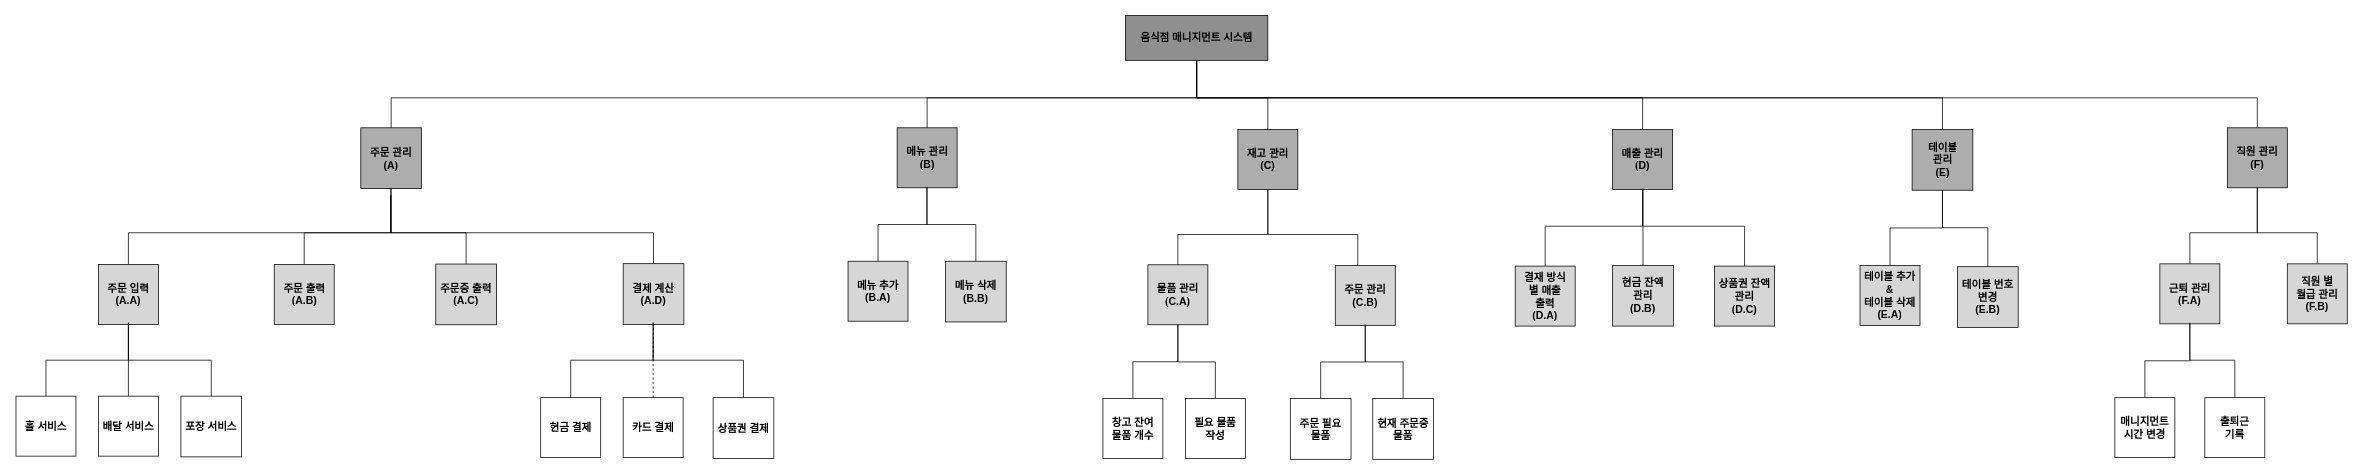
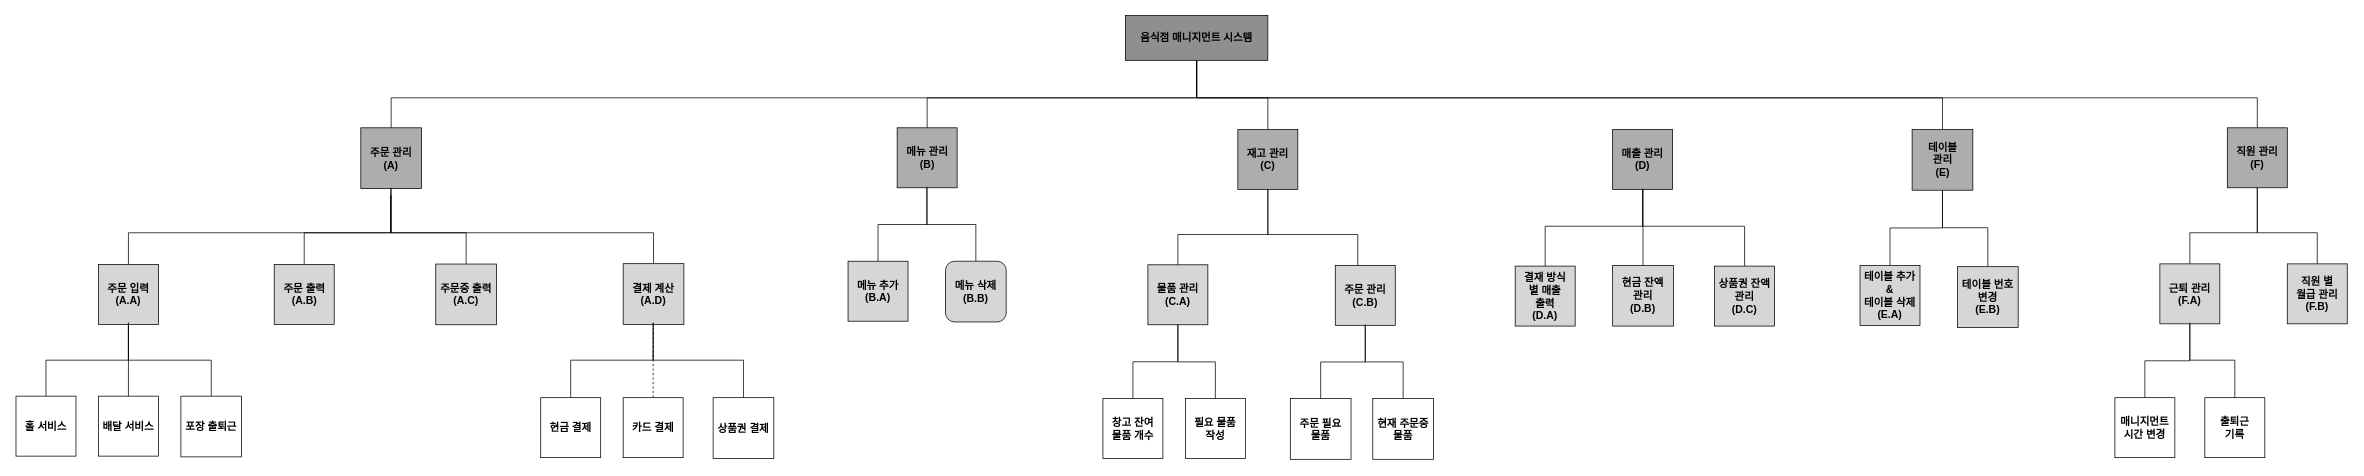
  <mxCell id="0" />
  <mxCell id="1" parent="0" />
  <mxCell id="2" style="edgeStyle=orthogonalEdgeStyle;rounded=0;orthogonalLoop=1;jettySize=auto;html=1;entryX=0.5;entryY=1;entryDx=0;entryDy=0;endArrow=none;endFill=0;" edge="1" parent="1" source="3" target="68"><mxGeometry relative="1" as="geometry"><Array as="points"><mxPoint x="3010" y="130" /><mxPoint x="1595" y="130" /></Array></mxGeometry></mxCell>
  <mxCell id="3" value="직원 관리&lt;br&gt;(F)" style="whiteSpace=wrap;html=1;aspect=fixed;fontStyle=1;fontSize=14;fillColor=#ADADAD;" parent="1" vertex="1"><mxGeometry x="2970" y="170" width="80" height="80" as="geometry" /></mxCell>
  <mxCell id="4" style="edgeStyle=orthogonalEdgeStyle;rounded=0;orthogonalLoop=1;jettySize=auto;html=1;entryX=0.5;entryY=1;entryDx=0;entryDy=0;endArrow=none;endFill=0;" edge="1" parent="1" source="5" target="68"><mxGeometry relative="1" as="geometry"><Array as="points"><mxPoint x="1236" y="130" /><mxPoint x="1595" y="130" /></Array></mxGeometry></mxCell>
  <mxCell id="5" value="메뉴 관리&lt;br&gt;(B)" style="whiteSpace=wrap;html=1;aspect=fixed;fontStyle=1;fontSize=14;fillColor=#ADADAD;" parent="1" vertex="1"><mxGeometry x="1195.5" y="170" width="80" height="80" as="geometry" /></mxCell>
  <mxCell id="6" style="edgeStyle=orthogonalEdgeStyle;rounded=0;orthogonalLoop=1;jettySize=auto;html=1;entryX=0.5;entryY=1;entryDx=0;entryDy=0;endArrow=none;endFill=0;" edge="1" parent="1" source="7" target="68"><mxGeometry relative="1" as="geometry"><Array as="points"><mxPoint x="521" y="130" /><mxPoint x="1595" y="130" /></Array></mxGeometry></mxCell>
  <mxCell id="7" value="주문 관리&lt;br&gt;(A)" style="whiteSpace=wrap;html=1;aspect=fixed;fontStyle=1;fontSize=14;fillColor=#ADADAD;" parent="1" vertex="1"><mxGeometry x="480" y="170" width="81" height="81" as="geometry" /></mxCell>
  <mxCell id="8" style="edgeStyle=orthogonalEdgeStyle;rounded=0;orthogonalLoop=1;jettySize=auto;html=1;entryX=0.5;entryY=1;entryDx=0;entryDy=0;endArrow=none;endFill=0;" edge="1" parent="1" source="9" target="68"><mxGeometry relative="1" as="geometry"><Array as="points"><mxPoint x="1690" y="130" /><mxPoint x="1595" y="130" /></Array></mxGeometry></mxCell>
  <mxCell id="9" value="재고 관리&lt;br&gt;(C)" style="whiteSpace=wrap;html=1;aspect=fixed;fontStyle=1;fontSize=14;fillColor=#ADADAD;" parent="1" vertex="1"><mxGeometry x="1650" y="172.25" width="80" height="80" as="geometry" /></mxCell>
- <mxCell id="10" style="edgeStyle=orthogonalEdgeStyle;rounded=0;orthogonalLoop=1;jettySize=auto;html=1;entryX=0.5;entryY=1;entryDx=0;entryDy=0;endArrow=none;endFill=0;" edge="1" parent="1" source="11" target="68"><mxGeometry relative="1" as="geometry"><Array as="points"><mxPoint x="2190" y="130" /><mxPoint x="1595" y="130" /></Array></mxGeometry></mxCell>
  <mxCell id="11" value="매출 관리&lt;br&gt;(D)" style="whiteSpace=wrap;html=1;aspect=fixed;fontStyle=1;fontSize=14;fillColor=#ADADAD;" parent="1" vertex="1"><mxGeometry x="2150" y="172.25" width="80" height="80" as="geometry" /></mxCell>
  <mxCell id="12" style="edgeStyle=orthogonalEdgeStyle;rounded=0;orthogonalLoop=1;jettySize=auto;html=1;entryX=0.5;entryY=1;entryDx=0;entryDy=0;fontSize=14;endArrow=none;endFill=0;" parent="1" source="13" target="3" edge="1"><mxGeometry relative="1" as="geometry"><Array as="points"><mxPoint x="2920" y="310" /><mxPoint x="3010" y="310" /></Array></mxGeometry></mxCell>
  <mxCell id="13" value="근퇴 관리&lt;br&gt;(F.A)" style="whiteSpace=wrap;html=1;aspect=fixed;fontStyle=1;fontSize=14;fillColor=#D6D6D6;" parent="1" vertex="1"><mxGeometry x="2880" y="351.5" width="80" height="80" as="geometry" /></mxCell>
  <mxCell id="14" style="edgeStyle=orthogonalEdgeStyle;rounded=0;orthogonalLoop=1;jettySize=auto;html=1;entryX=0.5;entryY=1;entryDx=0;entryDy=0;fontSize=14;endArrow=none;endFill=0;" parent="1" source="15" target="3" edge="1"><mxGeometry relative="1" as="geometry"><Array as="points"><mxPoint x="3090" y="310" /><mxPoint x="3010" y="310" /></Array></mxGeometry></mxCell>
  <mxCell id="15" value="직원 별&lt;br&gt;월급 관리&lt;br&gt;(F.B)" style="whiteSpace=wrap;html=1;aspect=fixed;fontStyle=1;fontSize=14;fillColor=#D6D6D6;" parent="1" vertex="1"><mxGeometry x="3050" y="351.5" width="80" height="80" as="geometry" /></mxCell>
  <mxCell id="16" style="edgeStyle=orthogonalEdgeStyle;rounded=0;orthogonalLoop=1;jettySize=auto;html=1;entryX=0.5;entryY=1;entryDx=0;entryDy=0;fontSize=14;endArrow=none;endFill=0;" parent="1" source="17" target="13" edge="1"><mxGeometry relative="1" as="geometry" /></mxCell>
  <mxCell id="17" value="매니지먼트&lt;br&gt;시간 변경" style="whiteSpace=wrap;html=1;aspect=fixed;fontStyle=1;fontSize=14;" parent="1" vertex="1"><mxGeometry x="2820" y="530" width="80" height="80" as="geometry" /></mxCell>
  <mxCell id="18" style="edgeStyle=orthogonalEdgeStyle;rounded=0;orthogonalLoop=1;jettySize=auto;html=1;fontSize=14;endArrow=none;endFill=0;" parent="1" source="19" edge="1"><mxGeometry relative="1" as="geometry"><mxPoint x="2920" y="430" as="targetPoint" /><Array as="points"><mxPoint x="2980" y="480" /><mxPoint x="2920" y="480" /></Array></mxGeometry></mxCell>
  <mxCell id="19" value="출퇴근&lt;br&gt;기록" style="whiteSpace=wrap;html=1;aspect=fixed;fontStyle=1;fontSize=14;" parent="1" vertex="1"><mxGeometry x="2940" y="530" width="80" height="80" as="geometry" /></mxCell>
  <mxCell id="20" style="edgeStyle=orthogonalEdgeStyle;rounded=0;orthogonalLoop=1;jettySize=auto;html=1;entryX=0.5;entryY=1;entryDx=0;entryDy=0;fontSize=14;endArrow=none;endFill=0;" parent="1" source="21" target="9" edge="1"><mxGeometry relative="1" as="geometry"><Array as="points"><mxPoint x="1570" y="312.25" /><mxPoint x="1690" y="312.25" /></Array></mxGeometry></mxCell>
  <mxCell id="21" value="물품 관리&lt;br&gt;(C.A)" style="whiteSpace=wrap;html=1;aspect=fixed;fontStyle=1;fontSize=14;fillColor=#D6D6D6;" parent="1" vertex="1"><mxGeometry x="1530" y="352.75" width="80" height="80" as="geometry" /></mxCell>
  <mxCell id="22" style="edgeStyle=orthogonalEdgeStyle;rounded=0;orthogonalLoop=1;jettySize=auto;html=1;entryX=0.5;entryY=1;entryDx=0;entryDy=0;fontSize=14;endArrow=none;endFill=0;" parent="1" source="23" target="9" edge="1"><mxGeometry relative="1" as="geometry"><Array as="points"><mxPoint x="1810" y="312.25" /><mxPoint x="1690" y="312.25" /></Array></mxGeometry></mxCell>
  <mxCell id="23" value="주문 관리&lt;br&gt;(C.B)" style="whiteSpace=wrap;html=1;aspect=fixed;fontStyle=1;fontSize=14;fillColor=#D6D6D6;" parent="1" vertex="1"><mxGeometry x="1780" y="353.5" width="80" height="80" as="geometry" /></mxCell>
  <mxCell id="24" style="edgeStyle=orthogonalEdgeStyle;rounded=0;orthogonalLoop=1;jettySize=auto;html=1;fontSize=14;endArrow=none;endFill=0;" parent="1" source="25" edge="1"><mxGeometry relative="1" as="geometry"><mxPoint x="1570" y="432.25" as="targetPoint" /><Array as="points"><mxPoint x="1620" y="482.25" /><mxPoint x="1570" y="482.25" /></Array></mxGeometry></mxCell>
  <mxCell id="25" value="필요 물품&lt;br&gt;작성" style="whiteSpace=wrap;html=1;aspect=fixed;fontStyle=1;fontSize=14;" parent="1" vertex="1"><mxGeometry x="1580" y="531.25" width="80" height="80" as="geometry" /></mxCell>
  <mxCell id="26" style="edgeStyle=orthogonalEdgeStyle;rounded=0;orthogonalLoop=1;jettySize=auto;html=1;entryX=0.5;entryY=1;entryDx=0;entryDy=0;fontSize=14;endArrow=none;endFill=0;" parent="1" source="27" target="21" edge="1"><mxGeometry relative="1" as="geometry" /></mxCell>
  <mxCell id="27" value="창고 잔여&lt;br&gt;물품 개수" style="whiteSpace=wrap;html=1;aspect=fixed;fontStyle=1;fontSize=14;" parent="1" vertex="1"><mxGeometry x="1470" y="531.25" width="80" height="80" as="geometry" /></mxCell>
  <mxCell id="28" style="edgeStyle=orthogonalEdgeStyle;rounded=0;orthogonalLoop=1;jettySize=auto;html=1;fontSize=14;endArrow=none;endFill=0;" parent="1" source="29" edge="1"><mxGeometry relative="1" as="geometry"><mxPoint x="1820" y="432.25" as="targetPoint" /><Array as="points"><mxPoint x="1871" y="482.25" /><mxPoint x="1820" y="482.25" /><mxPoint x="1820" y="432.25" /></Array></mxGeometry></mxCell>
  <mxCell id="29" value="현재 주문중 물품" style="whiteSpace=wrap;html=1;aspect=fixed;fontStyle=1;fontSize=14;" parent="1" vertex="1"><mxGeometry x="1830" y="531.25" width="81" height="81" as="geometry" /></mxCell>
  <mxCell id="30" style="edgeStyle=orthogonalEdgeStyle;rounded=0;orthogonalLoop=1;jettySize=auto;html=1;entryX=0.5;entryY=1;entryDx=0;entryDy=0;fontSize=14;endArrow=none;endFill=0;" parent="1" source="31" target="23" edge="1"><mxGeometry relative="1" as="geometry" /></mxCell>
  <mxCell id="31" value="주문 필요&lt;br&gt;물품" style="whiteSpace=wrap;html=1;aspect=fixed;fontStyle=1;fontSize=14;" parent="1" vertex="1"><mxGeometry x="1720" y="531.25" width="81" height="81" as="geometry" /></mxCell>
  <mxCell id="32" style="edgeStyle=orthogonalEdgeStyle;rounded=0;orthogonalLoop=1;jettySize=auto;html=1;entryX=0.5;entryY=1;entryDx=0;entryDy=0;fontSize=14;endArrow=none;endFill=0;" parent="1" source="33" target="7" edge="1"><mxGeometry relative="1" as="geometry"><Array as="points"><mxPoint x="170" y="310" /><mxPoint x="521" y="310" /></Array></mxGeometry></mxCell>
  <mxCell id="33" value="주문 입력&lt;br&gt;(A.A)" style="whiteSpace=wrap;html=1;aspect=fixed;fontStyle=1;fontSize=14;fillColor=#D6D6D6;" parent="1" vertex="1"><mxGeometry x="130" y="352.25" width="80" height="80" as="geometry" /></mxCell>
  <mxCell id="34" style="edgeStyle=orthogonalEdgeStyle;rounded=0;orthogonalLoop=1;jettySize=auto;html=1;fontSize=14;endArrow=none;endFill=0;" parent="1" source="35" edge="1"><mxGeometry relative="1" as="geometry"><mxPoint x="520" y="260" as="targetPoint" /><Array as="points"><mxPoint x="405" y="310" /><mxPoint x="520" y="310" /></Array></mxGeometry></mxCell>
  <mxCell id="35" value="주문 출력&lt;br&gt;(A.B)" style="whiteSpace=wrap;html=1;aspect=fixed;fontStyle=1;fontSize=14;fillColor=#D6D6D6;" parent="1" vertex="1"><mxGeometry x="364.5" y="352.25" width="80" height="80" as="geometry" /></mxCell>
  <mxCell id="36" style="edgeStyle=orthogonalEdgeStyle;rounded=0;orthogonalLoop=1;jettySize=auto;html=1;fontSize=14;endArrow=none;endFill=0;" parent="1" source="37" edge="1"><mxGeometry relative="1" as="geometry"><mxPoint x="170" y="430" as="targetPoint" /></mxGeometry></mxCell>
  <mxCell id="37" value="배달 서비스" style="whiteSpace=wrap;html=1;aspect=fixed;fontStyle=1;fontSize=14;" parent="1" vertex="1"><mxGeometry x="130" y="528" width="80" height="80" as="geometry" /></mxCell>
  <mxCell id="38" style="edgeStyle=orthogonalEdgeStyle;rounded=0;orthogonalLoop=1;jettySize=auto;html=1;entryX=0.5;entryY=1;entryDx=0;entryDy=0;fontSize=14;endArrow=none;endFill=0;" parent="1" source="39" target="33" edge="1"><mxGeometry relative="1" as="geometry"><Array as="points"><mxPoint x="60" y="480" /><mxPoint x="170" y="480" /></Array></mxGeometry></mxCell>
  <mxCell id="39" value="홀 서비스" style="whiteSpace=wrap;html=1;aspect=fixed;fontStyle=1;fontSize=14;" parent="1" vertex="1"><mxGeometry x="20" y="528" width="80" height="80" as="geometry" /></mxCell>
  <mxCell id="40" style="edgeStyle=orthogonalEdgeStyle;rounded=0;orthogonalLoop=1;jettySize=auto;html=1;fontSize=14;endArrow=none;endFill=0;" parent="1" source="41" edge="1"><mxGeometry relative="1" as="geometry"><mxPoint x="520" y="260" as="targetPoint" /><Array as="points"><mxPoint x="621" y="310" /><mxPoint x="520" y="310" /></Array></mxGeometry></mxCell>
  <mxCell id="41" value="주문중 출력&lt;br&gt;(A.C)" style="whiteSpace=wrap;html=1;aspect=fixed;fontStyle=1;fontSize=14;fillColor=#D6D6D6;" parent="1" vertex="1"><mxGeometry x="580" y="351.75" width="81" height="81" as="geometry" /></mxCell>
  <mxCell id="42" style="edgeStyle=orthogonalEdgeStyle;rounded=0;orthogonalLoop=1;jettySize=auto;html=1;fontSize=14;endArrow=none;endFill=0;" parent="1" source="43" edge="1"><mxGeometry relative="1" as="geometry"><mxPoint x="170" y="430" as="targetPoint" /><Array as="points"><mxPoint x="281" y="480" /><mxPoint x="170" y="480" /></Array></mxGeometry></mxCell>
- <mxCell id="43" value="포장 서비스" style="whiteSpace=wrap;html=1;aspect=fixed;fontStyle=1;fontSize=14;" parent="1" vertex="1"><mxGeometry x="240" y="528" width="81" height="81" as="geometry" /></mxCell>
+ <mxCell id="43" value="포장 출퇴근" style="whiteSpace=wrap;html=1;aspect=fixed;fontStyle=1;fontSize=14;" parent="1" vertex="1"><mxGeometry x="240" y="528" width="81" height="81" as="geometry" /></mxCell>
  <mxCell id="44" style="edgeStyle=orthogonalEdgeStyle;rounded=0;orthogonalLoop=1;jettySize=auto;html=1;fontSize=14;endArrow=none;endFill=0;" parent="1" source="45" edge="1"><mxGeometry relative="1" as="geometry"><mxPoint x="520" y="250" as="targetPoint" /><Array as="points"><mxPoint x="871" y="310" /><mxPoint x="520" y="310" /></Array></mxGeometry></mxCell>
  <mxCell id="45" value="결제 계산&lt;br&gt;(A.D)" style="whiteSpace=wrap;html=1;aspect=fixed;fontStyle=1;fontSize=14;fillColor=#D6D6D6;" parent="1" vertex="1"><mxGeometry x="830" y="351.25" width="81" height="81" as="geometry" /></mxCell>
  <mxCell id="46" style="edgeStyle=orthogonalEdgeStyle;rounded=0;orthogonalLoop=1;jettySize=auto;html=1;entryX=0.5;entryY=1;entryDx=0;entryDy=0;fontSize=14;endArrow=none;endFill=0;dashed=1;" parent="1" source="47" target="45" edge="1"><mxGeometry relative="1" as="geometry" /></mxCell>
  <mxCell id="47" value="카드&amp;nbsp;결제" style="whiteSpace=wrap;html=1;aspect=fixed;fontStyle=1;fontSize=14;" parent="1" vertex="1"><mxGeometry x="830" y="530" width="80" height="80" as="geometry" /></mxCell>
  <mxCell id="48" style="edgeStyle=orthogonalEdgeStyle;rounded=0;orthogonalLoop=1;jettySize=auto;html=1;fontSize=14;endArrow=none;endFill=0;" parent="1" source="49" edge="1"><mxGeometry relative="1" as="geometry"><mxPoint x="870" y="430" as="targetPoint" /><Array as="points"><mxPoint x="760" y="480" /><mxPoint x="870" y="480" /></Array></mxGeometry></mxCell>
  <mxCell id="49" value="현금 결제" style="whiteSpace=wrap;html=1;aspect=fixed;fontStyle=1;fontSize=14;" parent="1" vertex="1"><mxGeometry x="720" y="530" width="80" height="80" as="geometry" /></mxCell>
  <mxCell id="50" style="edgeStyle=orthogonalEdgeStyle;rounded=0;orthogonalLoop=1;jettySize=auto;html=1;fontSize=14;endArrow=none;endFill=0;" parent="1" source="51" edge="1"><mxGeometry relative="1" as="geometry"><mxPoint x="870" y="430" as="targetPoint" /><Array as="points"><mxPoint x="991" y="480" /><mxPoint x="870" y="480" /></Array></mxGeometry></mxCell>
  <mxCell id="51" value="상품권&amp;nbsp;결제" style="whiteSpace=wrap;html=1;aspect=fixed;fontStyle=1;fontSize=14;" parent="1" vertex="1"><mxGeometry x="950" y="530" width="81" height="81" as="geometry" /></mxCell>
  <mxCell id="52" style="edgeStyle=orthogonalEdgeStyle;rounded=0;orthogonalLoop=1;jettySize=auto;html=1;entryX=0.5;entryY=1;entryDx=0;entryDy=0;endArrow=none;endFill=0;" edge="1" parent="1" source="53" target="68"><mxGeometry relative="1" as="geometry"><Array as="points"><mxPoint x="2590" y="130" /><mxPoint x="1595" y="130" /></Array></mxGeometry></mxCell>
  <mxCell id="53" value="테이블&lt;br&gt;관리&lt;br&gt;(E)" style="whiteSpace=wrap;html=1;aspect=fixed;fontStyle=1;fontSize=14;fillColor=#ADADAD;" parent="1" vertex="1"><mxGeometry x="2549.5" y="172.25" width="81" height="81" as="geometry" /></mxCell>
  <mxCell id="54" style="edgeStyle=orthogonalEdgeStyle;rounded=0;orthogonalLoop=1;jettySize=auto;html=1;entryX=0.5;entryY=1;entryDx=0;entryDy=0;fontSize=14;endArrow=none;endFill=0;" parent="1" source="55" target="53" edge="1"><mxGeometry relative="1" as="geometry" /></mxCell>
  <mxCell id="55" value="테이블 추가&lt;br&gt;&amp;amp;&lt;br&gt;테이블 삭제&lt;br&gt;(E.A)" style="whiteSpace=wrap;html=1;aspect=fixed;fontStyle=1;fontSize=14;fillColor=#D6D6D6;" parent="1" vertex="1"><mxGeometry x="2480" y="353.75" width="80" height="80" as="geometry" /></mxCell>
  <mxCell id="56" style="edgeStyle=orthogonalEdgeStyle;rounded=0;orthogonalLoop=1;jettySize=auto;html=1;fontSize=14;endArrow=none;endFill=0;" parent="1" edge="1"><mxGeometry relative="1" as="geometry"><mxPoint x="2590" y="253.25" as="targetPoint" /><mxPoint x="2650.5" y="356.25" as="sourcePoint" /><Array as="points"><mxPoint x="2651" y="303.25" /><mxPoint x="2590" y="303.25" /></Array></mxGeometry></mxCell>
  <mxCell id="57" value="테이블 번호&lt;br&gt;변경&lt;br&gt;(E.B)" style="whiteSpace=wrap;html=1;aspect=fixed;fontStyle=1;fontSize=14;fillColor=#D6D6D6;" parent="1" vertex="1"><mxGeometry x="2610" y="355.25" width="81" height="81" as="geometry" /></mxCell>
  <mxCell id="58" style="edgeStyle=orthogonalEdgeStyle;rounded=0;orthogonalLoop=1;jettySize=auto;html=1;entryX=0.5;entryY=1;entryDx=0;entryDy=0;fontSize=14;endArrow=none;endFill=0;" parent="1" source="59" target="5" edge="1"><mxGeometry relative="1" as="geometry" /></mxCell>
  <mxCell id="59" value="메뉴 추가&lt;br&gt;(B.A)" style="whiteSpace=wrap;html=1;aspect=fixed;fontStyle=1;fontSize=14;fillColor=#D6D6D6;" parent="1" vertex="1"><mxGeometry x="1130" y="348" width="80" height="80" as="geometry" /></mxCell>
  <mxCell id="60" style="edgeStyle=orthogonalEdgeStyle;rounded=0;orthogonalLoop=1;jettySize=auto;html=1;fontSize=14;endArrow=none;endFill=0;" parent="1" source="61" edge="1"><mxGeometry relative="1" as="geometry"><mxPoint x="1235" y="249" as="targetPoint" /><Array as="points"><mxPoint x="1301" y="299" /><mxPoint x="1235" y="299" /></Array></mxGeometry></mxCell>
- <mxCell id="61" value="메뉴 삭제&lt;br&gt;(B.B)" style="whiteSpace=wrap;html=1;aspect=fixed;fontStyle=1;fontSize=14;fillColor=#D6D6D6;" parent="1" vertex="1"><mxGeometry x="1260" y="348" width="81" height="81" as="geometry" /></mxCell>
+ <mxCell id="61" value="메뉴 삭제&lt;br&gt;(B.B)" style="whiteSpace=wrap;html=1;aspect=fixed;fontStyle=1;fontSize=14;fillColor=#D6D6D6;rounded=1;" parent="1" vertex="1"><mxGeometry x="1260" y="348" width="81" height="81" as="geometry" /></mxCell>
  <mxCell id="62" style="edgeStyle=orthogonalEdgeStyle;rounded=0;orthogonalLoop=1;jettySize=auto;html=1;entryX=0.5;entryY=1;entryDx=0;entryDy=0;fontSize=14;endArrow=none;endFill=0;" parent="1" source="63" target="11" edge="1"><mxGeometry relative="1" as="geometry"><Array as="points"><mxPoint x="2060" y="301.25" /><mxPoint x="2190" y="301.25" /></Array></mxGeometry></mxCell>
  <mxCell id="63" value="결재 방식&lt;br&gt;별 매출&lt;br&gt;출력&lt;br&gt;(D.A)" style="whiteSpace=wrap;html=1;aspect=fixed;fontStyle=1;fontSize=14;fillColor=#D6D6D6;" parent="1" vertex="1"><mxGeometry x="2020" y="354.5" width="80" height="80" as="geometry" /></mxCell>
  <mxCell id="64" style="edgeStyle=orthogonalEdgeStyle;rounded=0;orthogonalLoop=1;jettySize=auto;html=1;fontSize=14;endArrow=none;endFill=0;" parent="1" source="65" edge="1"><mxGeometry relative="1" as="geometry"><mxPoint x="2190.5" y="251.25" as="targetPoint" /></mxGeometry></mxCell>
  <mxCell id="65" value="현금 잔액&lt;br&gt;관리&lt;br&gt;(D.B)" style="whiteSpace=wrap;html=1;aspect=fixed;fontStyle=1;fontSize=14;fillColor=#D6D6D6;" parent="1" vertex="1"><mxGeometry x="2150" y="353.5" width="81" height="81" as="geometry" /></mxCell>
  <mxCell id="66" style="edgeStyle=orthogonalEdgeStyle;rounded=0;orthogonalLoop=1;jettySize=auto;html=1;fontSize=14;endArrow=none;endFill=0;" parent="1" source="67" edge="1"><mxGeometry relative="1" as="geometry"><mxPoint x="2190" y="251.25" as="targetPoint" /><Array as="points"><mxPoint x="2326" y="301.25" /><mxPoint x="2190" y="301.25" /></Array></mxGeometry></mxCell>
  <mxCell id="67" value="상품권 잔액&lt;br&gt;관리&lt;br&gt;(D.C)" style="whiteSpace=wrap;html=1;aspect=fixed;fontStyle=1;fontSize=14;fillColor=#D6D6D6;" parent="1" vertex="1"><mxGeometry x="2286" y="354.5" width="80" height="80" as="geometry" /></mxCell>
  <mxCell id="68" value="음식점 매니지먼트 시스템" style="whiteSpace=wrap;html=1;fontStyle=1;fontSize=14;fillColor=#8F8F8F;" parent="1" vertex="1"><mxGeometry x="1500" y="20" width="190" height="60" as="geometry" /></mxCell>
